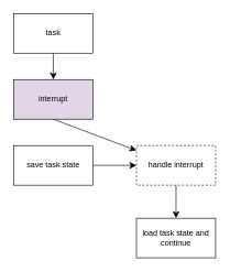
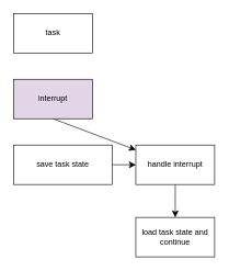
  <mxCell id="0" />
  <mxCell id="1" parent="0" />
- <mxCell id="2" style="edgeStyle=none;curved=1;rounded=0;orthogonalLoop=1;jettySize=auto;html=1;exitX=0.5;exitY=1;exitDx=0;exitDy=0;entryX=0.5;entryY=0;entryDx=0;entryDy=0;fontSize=12;startSize=8;endSize=8;" edge="1" parent="1" source="3" target="5"><mxGeometry relative="1" as="geometry" /></mxCell>
  <mxCell id="3" value="task" style="rounded=0;whiteSpace=wrap;html=1;" vertex="1" parent="1"><mxGeometry x="20" y="20" width="120" height="60" as="geometry" /></mxCell>
  <mxCell id="4" style="edgeStyle=none;curved=1;rounded=0;orthogonalLoop=1;jettySize=auto;html=1;exitX=0.5;exitY=1;exitDx=0;exitDy=0;fontSize=12;startSize=8;endSize=8;" edge="1" parent="1" source="5" target="9"><mxGeometry relative="1" as="geometry" /></mxCell>
  <mxCell id="5" value="interrupt" style="rounded=0;whiteSpace=wrap;html=1;fillColor=#e1d5e7;" vertex="1" parent="1"><mxGeometry x="20" y="120" width="120" height="60" as="geometry" /></mxCell>
  <mxCell id="6" style="edgeStyle=none;curved=1;rounded=0;orthogonalLoop=1;jettySize=auto;html=1;exitX=1;exitY=0.5;exitDx=0;exitDy=0;entryX=0;entryY=0.5;entryDx=0;entryDy=0;fontSize=12;startSize=8;endSize=8;" edge="1" parent="1" source="7" target="9"><mxGeometry relative="1" as="geometry" /></mxCell>
- <mxCell id="7" value="save task state" style="rounded=0;whiteSpace=wrap;html=1;" vertex="1" parent="1"><mxGeometry x="20" y="220" width="120" height="60" as="geometry" /></mxCell>
+ <mxCell id="7" value="save task state" style="rounded=0;whiteSpace=wrap;html=1;" vertex="1" parent="1"><mxGeometry x="20" y="220" width="150" height="60" as="geometry" /></mxCell>
  <mxCell id="8" style="edgeStyle=none;curved=1;rounded=0;orthogonalLoop=1;jettySize=auto;html=1;exitX=0.5;exitY=1;exitDx=0;exitDy=0;entryX=0.5;entryY=0;entryDx=0;entryDy=0;fontSize=12;startSize=8;endSize=8;" edge="1" parent="1" source="9" target="10"><mxGeometry relative="1" as="geometry" /></mxCell>
- <mxCell id="9" value="handle interrupt" style="rounded=0;whiteSpace=wrap;html=1;dashed=1;" vertex="1" parent="1"><mxGeometry x="206" y="220" width="120" height="60" as="geometry" /></mxCell>
+ <mxCell id="9" value="handle interrupt" style="rounded=0;whiteSpace=wrap;html=1;" vertex="1" parent="1"><mxGeometry x="206" y="220" width="120" height="60" as="geometry" /></mxCell>
  <mxCell id="10" value="load task state and continue" style="rounded=0;whiteSpace=wrap;html=1;" vertex="1" parent="1"><mxGeometry x="206" y="330" width="120" height="60" as="geometry" /></mxCell>
